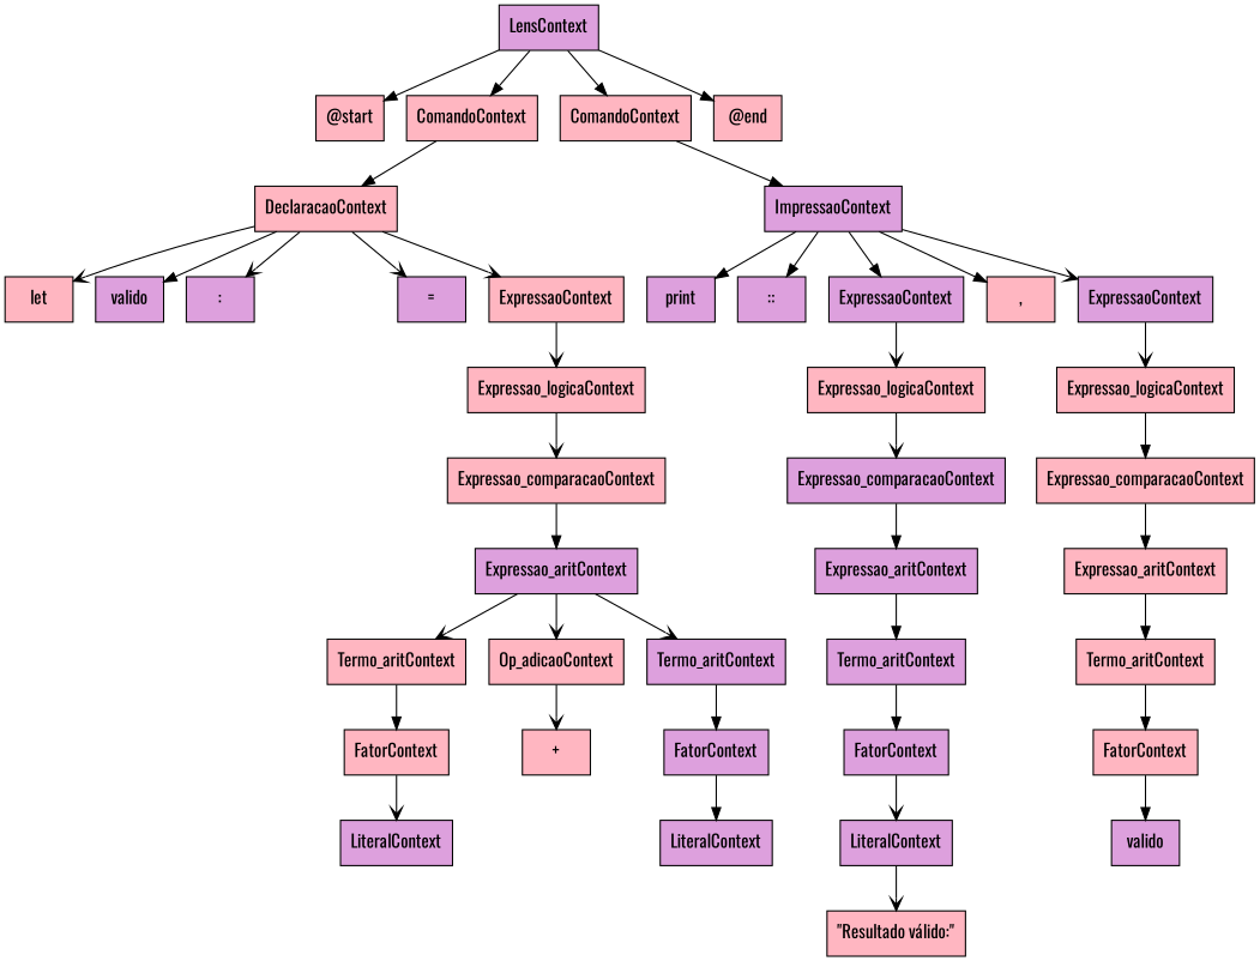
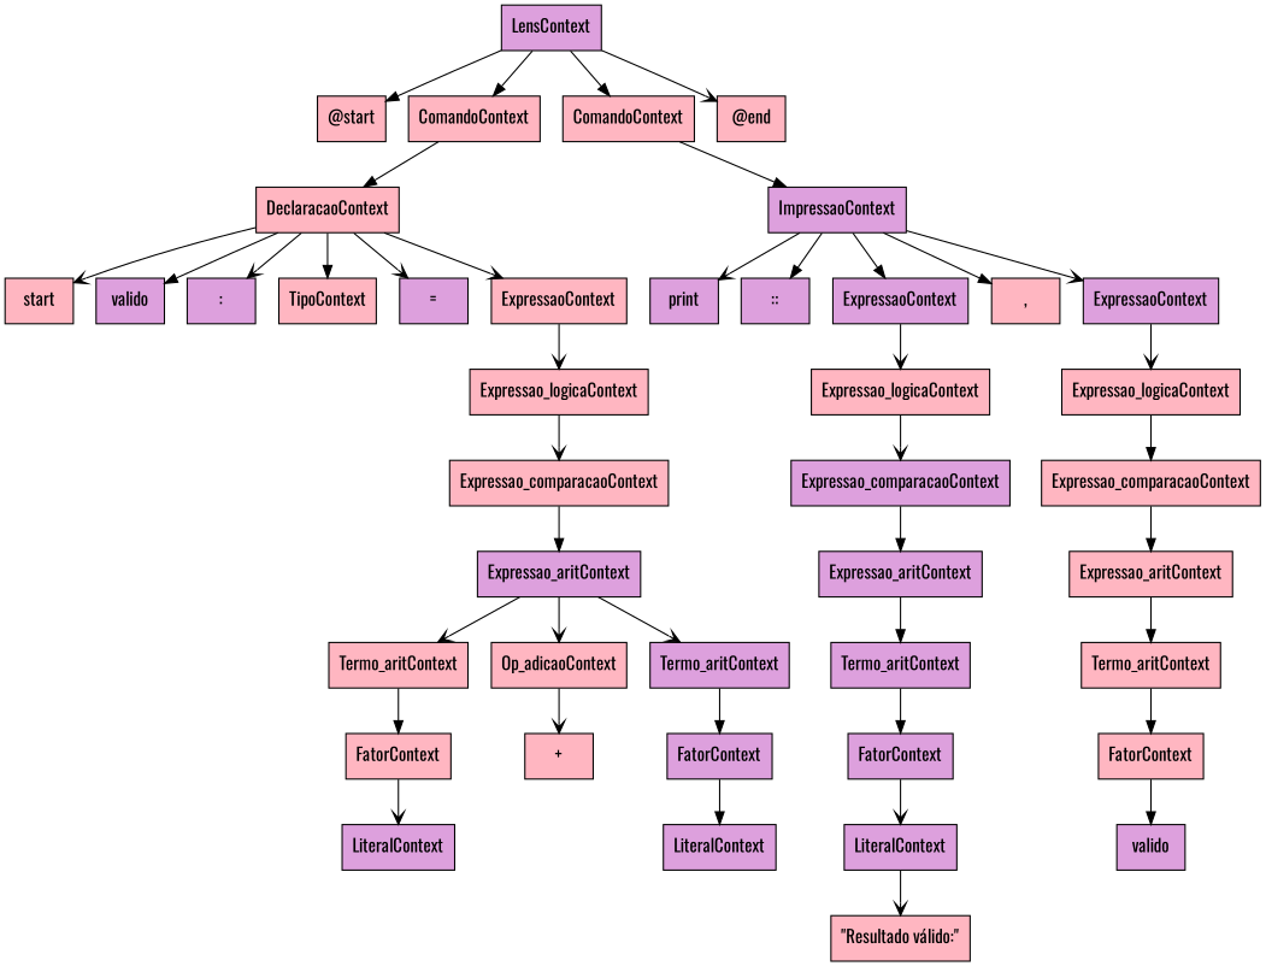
  digraph {
    fontname=Oswald
    node [fillcolor=lightpink fontname=Oswald shape=box style=filled]
    edge [arrowhead=normal fontname=Oswald]
    n1 [fillcolor=plum label=LensContext]
    n2 [label="@start"]
    n3 [label=ComandoContext]
    n4 [label=ComandoContext]
    n5 [label="@end"]
    n6 [label=DeclaracaoContext]
    n7 [fillcolor=plum label=ImpressaoContext]
-   n8 [label=let]
+   n8 [label=start]
    n9 [fillcolor=plum label=valido]
    n10 [fillcolor=plum label=":"]
+   n11 [label=TipoContext]
    n12 [fillcolor=plum label="="]
    n13 [label=ExpressaoContext]
    n14 [label=Expressao_logicaContext]
    n15 [label=Expressao_comparacaoContext]
    n16 [fillcolor=plum label=Expressao_aritContext]
    n17 [label=Termo_aritContext]
    n18 [label=Op_adicaoContext]
    n19 [fillcolor=plum label=Termo_aritContext]
    n20 [label=FatorContext]
    n21 [label="+"]
    n22 [fillcolor=plum label=FatorContext]
    n23 [fillcolor=plum label=LiteralContext]
    n24 [fillcolor=plum label=LiteralContext]
    n25 [fillcolor=plum label=print]
    n26 [fillcolor=plum label="::"]
    n27 [fillcolor=plum label=ExpressaoContext]
    n28 [label=","]
    n29 [fillcolor=plum label=ExpressaoContext]
    n30 [label=Expressao_logicaContext]
    n31 [label=Expressao_logicaContext]
    n32 [fillcolor=plum label=Expressao_comparacaoContext]
    n33 [fillcolor=plum label=Expressao_aritContext]
    n34 [fillcolor=plum label=Termo_aritContext]
    n35 [fillcolor=plum label=FatorContext]
    n36 [fillcolor=plum label=LiteralContext]
    n37 [label="\"Resultado válido:\""]
    n38 [label=Expressao_comparacaoContext]
    n39 [label=Expressao_aritContext]
    n40 [label=Termo_aritContext]
    n41 [label=FatorContext]
    n42 [fillcolor=plum label=valido]
    n1 -> n2
    n1 -> n3
    n1 -> n4
-   n1 -> n5
+   n1 -> n5 [arrowhead=vee]
    n3 -> n6
    n4 -> n7
    n6 -> n8 [arrowhead=vee]
    n6 -> n9
    n6 -> n10 [arrowhead=vee]
+   n6 -> n11
    n6 -> n12 [arrowhead=vee]
    n6 -> n13 [arrowhead=vee]
-   n7 -> n25
+   n7 -> n25 [arrowhead=vee]
    n7 -> n26
    n7 -> n27
    n7 -> n28
    n7 -> n29 [arrowhead=vee]
    n13 -> n14 [arrowhead=vee]
    n14 -> n15 [arrowhead=vee]
    n15 -> n16
    n16 -> n17 [arrowhead=vee]
    n16 -> n18 [arrowhead=vee]
    n16 -> n19 [arrowhead=vee]
    n17 -> n20
    n18 -> n21 [arrowhead=vee]
    n19 -> n22
    n20 -> n23 [arrowhead=vee]
    n22 -> n24
    n27 -> n30 [arrowhead=vee]
    n29 -> n31 [arrowhead=vee]
    n30 -> n32 [arrowhead=vee]
    n31 -> n38
    n32 -> n33
    n33 -> n34
    n34 -> n35
    n35 -> n36 [arrowhead=vee]
    n36 -> n37 [arrowhead=vee]
    n38 -> n39
    n39 -> n40
    n40 -> n41
    n41 -> n42
  }
